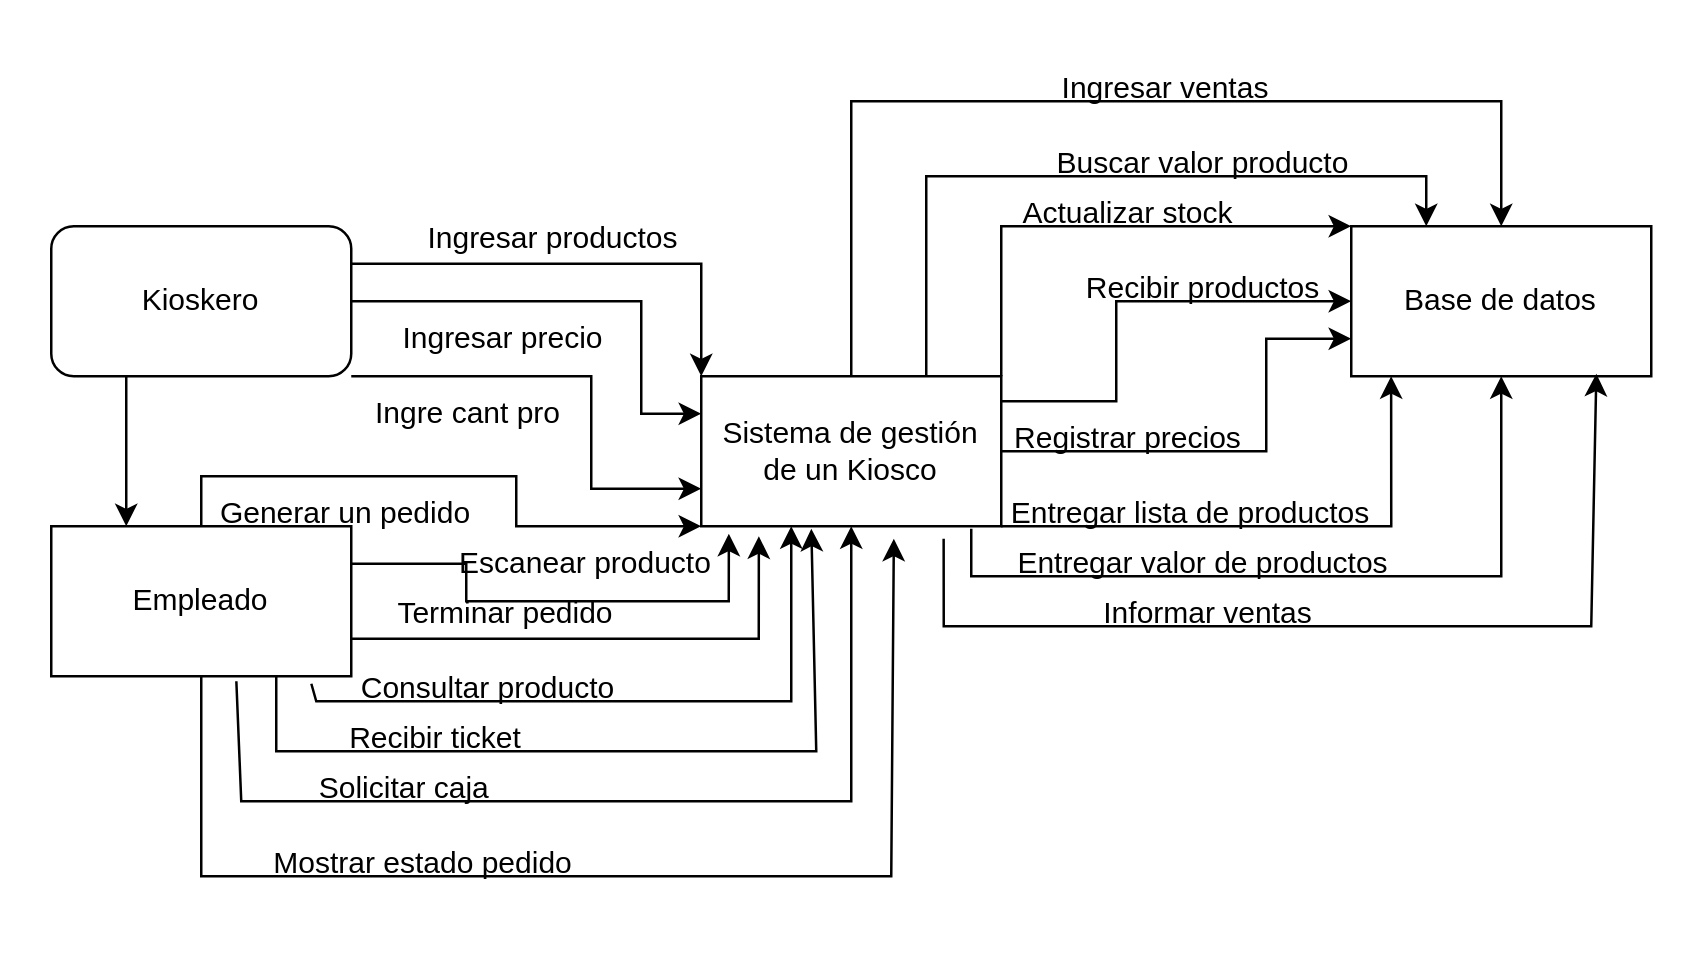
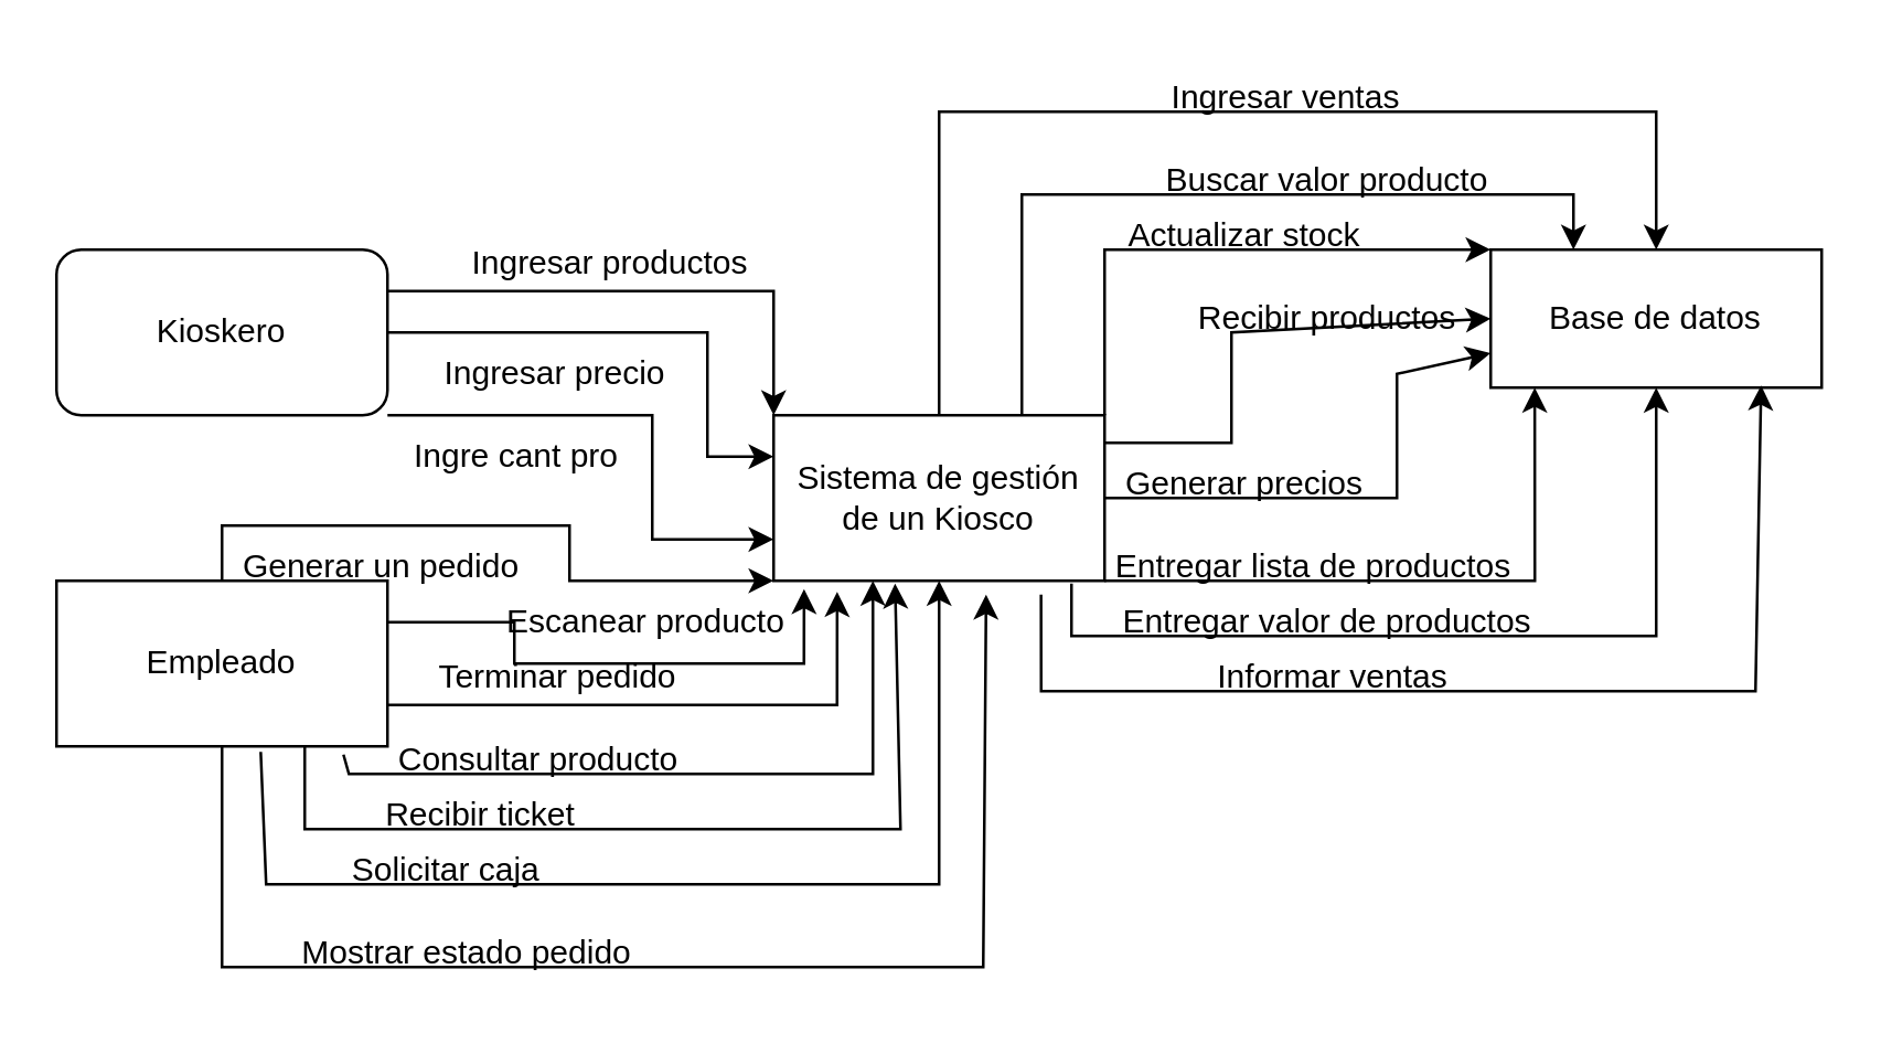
  <mxCell id="0" />
  <mxCell id="1" parent="0" />
  <mxCell id="2" value="Sistema de gestión de un Kiosco" style="rounded=0;whiteSpace=wrap;html=1;" vertex="1" parent="1"><mxGeometry x="280" y="150" width="120" height="60" as="geometry" /></mxCell>
  <mxCell id="3" value="Kioskero" style="whiteSpace=wrap;html=1;rounded=1;" vertex="1" parent="1"><mxGeometry x="20" y="90" width="120" height="60" as="geometry" /></mxCell>
- <mxCell id="4" value="Base de datos" style="rounded=0;whiteSpace=wrap;html=1;" vertex="1" parent="1"><mxGeometry x="540" y="90" width="120" height="60" as="geometry" /></mxCell>
+ <mxCell id="4" value="Base de datos" style="rounded=0;whiteSpace=wrap;html=1;" vertex="1" parent="1"><mxGeometry x="540" y="90" width="120" height="50" as="geometry" /></mxCell>
  <mxCell id="5" value="Empleado" style="rounded=0;whiteSpace=wrap;html=1;" vertex="1" parent="1"><mxGeometry x="20" y="210" width="120" height="60" as="geometry" /></mxCell>
  <mxCell id="6" value="" style="endArrow=classic;html=1;rounded=0;exitX=1;exitY=0.25;exitDx=0;exitDy=0;entryX=0;entryY=0;entryDx=0;entryDy=0;" edge="1" parent="1" source="3" target="2"><mxGeometry width="50" height="50" relative="1" as="geometry"><mxPoint x="366" y="360" as="sourcePoint" /><mxPoint x="416" y="310" as="targetPoint" /><Array as="points"><mxPoint x="280" y="105" /></Array></mxGeometry></mxCell>
  <mxCell id="7" value="Ingresar productos" style="text;html=1;strokeColor=none;fillColor=none;align=center;verticalAlign=middle;whiteSpace=wrap;rounded=0;" vertex="1" parent="1"><mxGeometry x="156" y="80" width="130" height="30" as="geometry" /></mxCell>
  <mxCell id="8" value="" style="endArrow=classic;html=1;rounded=0;exitX=1;exitY=0.5;exitDx=0;exitDy=0;entryX=0;entryY=0.25;entryDx=0;entryDy=0;" edge="1" parent="1" source="3" target="2"><mxGeometry width="50" height="50" relative="1" as="geometry"><mxPoint x="366" y="360" as="sourcePoint" /><mxPoint x="416" y="310" as="targetPoint" /><Array as="points"><mxPoint x="256" y="120" /><mxPoint x="256" y="165" /></Array></mxGeometry></mxCell>
  <mxCell id="9" value="Ingresar precio" style="text;html=1;strokeColor=none;fillColor=none;align=center;verticalAlign=middle;whiteSpace=wrap;rounded=0;" vertex="1" parent="1"><mxGeometry x="146" y="120" width="110" height="30" as="geometry" /></mxCell>
  <mxCell id="10" value="" style="endArrow=classic;html=1;rounded=0;exitX=1;exitY=1;exitDx=0;exitDy=0;entryX=0;entryY=0.75;entryDx=0;entryDy=0;" edge="1" parent="1" source="3" target="2"><mxGeometry width="50" height="50" relative="1" as="geometry"><mxPoint x="366" y="360" as="sourcePoint" /><mxPoint x="416" y="310" as="targetPoint" /><Array as="points"><mxPoint x="236" y="150" /><mxPoint x="236" y="195" /></Array></mxGeometry></mxCell>
  <mxCell id="11" value="Ingre cant pro" style="text;html=1;strokeColor=none;fillColor=none;align=center;verticalAlign=middle;whiteSpace=wrap;rounded=0;" vertex="1" parent="1"><mxGeometry x="140" y="150" width="94" height="30" as="geometry" /></mxCell>
  <mxCell id="12" value="" style="endArrow=classic;html=1;rounded=0;exitX=0.5;exitY=0;exitDx=0;exitDy=0;entryX=0.5;entryY=0;entryDx=0;entryDy=0;" edge="1" parent="1" source="2" target="4"><mxGeometry width="50" height="50" relative="1" as="geometry"><mxPoint x="356" y="270" as="sourcePoint" /><mxPoint x="406" y="220" as="targetPoint" /><Array as="points"><mxPoint x="340" y="40" /><mxPoint x="600" y="40" /></Array></mxGeometry></mxCell>
  <mxCell id="13" value="Ingresar ventas" style="text;html=1;strokeColor=none;fillColor=none;align=center;verticalAlign=middle;whiteSpace=wrap;rounded=0;" vertex="1" parent="1"><mxGeometry x="416" y="20" width="100" height="30" as="geometry" /></mxCell>
  <mxCell id="14" value="" style="endArrow=classic;html=1;rounded=0;entryX=0.25;entryY=0;entryDx=0;entryDy=0;exitX=0.75;exitY=0;exitDx=0;exitDy=0;" edge="1" parent="1" source="2" target="4"><mxGeometry width="50" height="50" relative="1" as="geometry"><mxPoint x="356" y="270" as="sourcePoint" /><mxPoint x="406" y="220" as="targetPoint" /><Array as="points"><mxPoint x="370" y="70" /><mxPoint x="570" y="70" /></Array></mxGeometry></mxCell>
  <mxCell id="15" value="Buscar valor producto" style="text;html=1;strokeColor=none;fillColor=none;align=center;verticalAlign=middle;whiteSpace=wrap;rounded=0;" vertex="1" parent="1"><mxGeometry x="416" y="50" width="130" height="30" as="geometry" /></mxCell>
  <mxCell id="16" value="" style="endArrow=classic;html=1;rounded=0;exitX=0.867;exitY=1.05;exitDx=0;exitDy=0;exitPerimeter=0;entryX=0.3;entryY=1;entryDx=0;entryDy=0;entryPerimeter=0;" edge="1" parent="1" source="5" target="2"><mxGeometry width="50" height="50" relative="1" as="geometry"><mxPoint x="451" y="410" as="sourcePoint" /><mxPoint x="501" y="360" as="targetPoint" /><Array as="points"><mxPoint x="126" y="280" /><mxPoint x="316" y="280" /></Array></mxGeometry></mxCell>
  <mxCell id="17" value="" style="endArrow=classic;html=1;rounded=0;entryX=0;entryY=0;entryDx=0;entryDy=0;" edge="1" parent="1" target="4"><mxGeometry width="50" height="50" relative="1" as="geometry"><mxPoint x="400" y="150" as="sourcePoint" /><mxPoint x="450" y="100" as="targetPoint" /><Array as="points"><mxPoint x="400" y="90" /></Array></mxGeometry></mxCell>
  <mxCell id="18" value="Actualizar stock" style="text;html=1;strokeColor=none;fillColor=none;align=center;verticalAlign=middle;whiteSpace=wrap;rounded=0;" vertex="1" parent="1"><mxGeometry x="406" y="70" width="90" height="30" as="geometry" /></mxCell>
  <mxCell id="19" value="" style="endArrow=classic;html=1;rounded=0;entryX=0;entryY=0.5;entryDx=0;entryDy=0;" edge="1" parent="1" target="4"><mxGeometry width="50" height="50" relative="1" as="geometry"><mxPoint x="400" y="160" as="sourcePoint" /><mxPoint x="450" y="110" as="targetPoint" /><Array as="points"><mxPoint x="446" y="160" /><mxPoint x="446" y="120" /></Array></mxGeometry></mxCell>
  <mxCell id="20" value="Recibir productos" style="text;html=1;strokeColor=none;fillColor=none;align=center;verticalAlign=middle;whiteSpace=wrap;rounded=0;" vertex="1" parent="1"><mxGeometry x="431" y="100" width="100" height="30" as="geometry" /></mxCell>
  <mxCell id="21" value="" style="endArrow=classic;html=1;rounded=0;exitX=1;exitY=0.5;exitDx=0;exitDy=0;entryX=0;entryY=0.75;entryDx=0;entryDy=0;" edge="1" parent="1" source="2" target="4"><mxGeometry width="50" height="50" relative="1" as="geometry"><mxPoint x="446" y="230" as="sourcePoint" /><mxPoint x="496" y="180" as="targetPoint" /><Array as="points"><mxPoint x="506" y="180" /><mxPoint x="506" y="135" /></Array></mxGeometry></mxCell>
- <mxCell id="22" value="Registrar precios" style="text;html=1;strokeColor=none;fillColor=none;align=center;verticalAlign=middle;whiteSpace=wrap;rounded=0;" vertex="1" parent="1"><mxGeometry x="396" y="160" width="110" height="30" as="geometry" /></mxCell>
+ <mxCell id="22" value="Generar precios" style="text;html=1;strokeColor=none;fillColor=none;align=center;verticalAlign=middle;whiteSpace=wrap;rounded=0;" vertex="1" parent="1"><mxGeometry x="396" y="160" width="110" height="30" as="geometry" /></mxCell>
  <mxCell id="23" value="" style="endArrow=classic;html=1;rounded=0;entryX=0.133;entryY=1;entryDx=0;entryDy=0;entryPerimeter=0;exitX=1;exitY=1;exitDx=0;exitDy=0;" edge="1" parent="1" source="2" target="4"><mxGeometry width="50" height="50" relative="1" as="geometry"><mxPoint x="456" y="250" as="sourcePoint" /><mxPoint x="506" y="200" as="targetPoint" /><Array as="points"><mxPoint x="556" y="210" /></Array></mxGeometry></mxCell>
  <mxCell id="24" value="Entregar lista de productos" style="text;html=1;strokeColor=none;fillColor=none;align=center;verticalAlign=middle;whiteSpace=wrap;rounded=0;" vertex="1" parent="1"><mxGeometry x="396" y="190" width="160" height="30" as="geometry" /></mxCell>
  <mxCell id="25" value="" style="endArrow=classic;html=1;rounded=0;entryX=0.5;entryY=1;entryDx=0;entryDy=0;exitX=0.9;exitY=1.017;exitDx=0;exitDy=0;exitPerimeter=0;" edge="1" parent="1" source="2" target="4"><mxGeometry width="50" height="50" relative="1" as="geometry"><mxPoint x="386" y="230" as="sourcePoint" /><mxPoint x="566" y="240" as="targetPoint" /><Array as="points"><mxPoint x="388" y="230" /><mxPoint x="600" y="230" /></Array></mxGeometry></mxCell>
  <mxCell id="26" value="Entregar valor de productos" style="text;html=1;strokeColor=none;fillColor=none;align=center;verticalAlign=middle;whiteSpace=wrap;rounded=0;" vertex="1" parent="1"><mxGeometry x="396" y="210" width="170" height="30" as="geometry" /></mxCell>
  <mxCell id="27" value="" style="endArrow=classic;html=1;rounded=0;entryX=0.817;entryY=0.983;entryDx=0;entryDy=0;entryPerimeter=0;exitX=0.808;exitY=1.083;exitDx=0;exitDy=0;exitPerimeter=0;" edge="1" parent="1" source="2" target="4"><mxGeometry width="50" height="50" relative="1" as="geometry"><mxPoint x="461" y="420" as="sourcePoint" /><mxPoint x="511" y="370" as="targetPoint" /><Array as="points"><mxPoint x="377" y="250" /><mxPoint x="636" y="250" /></Array></mxGeometry></mxCell>
  <mxCell id="28" value="Informar ventas" style="text;html=1;strokeColor=none;fillColor=none;align=center;verticalAlign=middle;whiteSpace=wrap;rounded=0;" vertex="1" parent="1"><mxGeometry x="435" y="230" width="96" height="30" as="geometry" /></mxCell>
  <mxCell id="29" value="Escanear producto" style="text;html=1;strokeColor=none;fillColor=none;align=center;verticalAlign=middle;whiteSpace=wrap;rounded=0;" vertex="1" parent="1"><mxGeometry x="166" y="210" width="136" height="30" as="geometry" /></mxCell>
  <mxCell id="30" value="" style="endArrow=classic;html=1;rounded=0;entryX=0;entryY=1;entryDx=0;entryDy=0;exitX=0.5;exitY=0;exitDx=0;exitDy=0;" edge="1" parent="1" source="5" target="2"><mxGeometry width="50" height="50" relative="1" as="geometry"><mxPoint x="206" y="280" as="sourcePoint" /><mxPoint x="256" y="230" as="targetPoint" /><Array as="points"><mxPoint x="80" y="190" /><mxPoint x="206" y="190" /><mxPoint x="206" y="210" /></Array></mxGeometry></mxCell>
  <mxCell id="31" value="Generar un pedido" style="text;html=1;strokeColor=none;fillColor=none;align=center;verticalAlign=middle;whiteSpace=wrap;rounded=0;" vertex="1" parent="1"><mxGeometry x="80" y="190" width="116" height="30" as="geometry" /></mxCell>
  <mxCell id="32" value="" style="endArrow=classic;html=1;rounded=0;entryX=0.092;entryY=1.05;entryDx=0;entryDy=0;entryPerimeter=0;exitX=1;exitY=0.25;exitDx=0;exitDy=0;" edge="1" parent="1" source="5" target="2"><mxGeometry width="50" height="50" relative="1" as="geometry"><mxPoint x="176" y="320" as="sourcePoint" /><mxPoint x="226" y="270" as="targetPoint" /><Array as="points"><mxPoint x="186" y="225" /><mxPoint x="186" y="240" /><mxPoint x="291" y="240" /></Array></mxGeometry></mxCell>
- <mxCell id="33" value="" style="endArrow=classic;html=1;rounded=0;entryX=0.25;entryY=0;entryDx=0;entryDy=0;exitX=0.25;exitY=1;exitDx=0;exitDy=0;" edge="1" parent="1" source="3" target="5"><mxGeometry width="50" height="50" relative="1" as="geometry"><mxPoint x="461" y="420" as="sourcePoint" /><mxPoint x="511" y="370" as="targetPoint" /></mxGeometry></mxCell>
  <mxCell id="34" value="Mostrar estado pedido" style="text;html=1;strokeColor=none;fillColor=none;align=center;verticalAlign=middle;whiteSpace=wrap;rounded=0;" vertex="1" parent="1"><mxGeometry x="104" y="330" width="130" height="30" as="geometry" /></mxCell>
  <mxCell id="35" value="Terminar pedido" style="text;html=1;strokeColor=none;fillColor=none;align=center;verticalAlign=middle;whiteSpace=wrap;rounded=0;" vertex="1" parent="1"><mxGeometry x="156" y="230" width="92" height="30" as="geometry" /></mxCell>
  <mxCell id="36" value="Consultar producto" style="text;html=1;strokeColor=none;fillColor=none;align=center;verticalAlign=middle;whiteSpace=wrap;rounded=0;" vertex="1" parent="1"><mxGeometry x="140" y="260" width="110" height="30" as="geometry" /></mxCell>
  <mxCell id="37" value="Recibir ticket" style="text;html=1;strokeColor=none;fillColor=none;align=center;verticalAlign=middle;whiteSpace=wrap;rounded=0;" vertex="1" parent="1"><mxGeometry x="114" y="280" width="120" height="30" as="geometry" /></mxCell>
  <mxCell id="38" value="Solicitar caja" style="text;html=1;strokeColor=none;fillColor=none;align=center;verticalAlign=middle;whiteSpace=wrap;rounded=0;" vertex="1" parent="1"><mxGeometry x="114" y="300" width="95" height="30" as="geometry" /></mxCell>
  <mxCell id="39" value="" style="endArrow=classic;html=1;rounded=0;exitX=1;exitY=0.75;exitDx=0;exitDy=0;entryX=0.192;entryY=1.067;entryDx=0;entryDy=0;entryPerimeter=0;" edge="1" parent="1" source="5" target="2"><mxGeometry width="50" height="50" relative="1" as="geometry"><mxPoint x="217.5" y="310" as="sourcePoint" /><mxPoint x="366" y="255" as="targetPoint" /><Array as="points"><mxPoint x="303" y="255" /></Array></mxGeometry></mxCell>
  <mxCell id="40" value="" style="endArrow=classic;html=1;rounded=0;exitX=0.5;exitY=1;exitDx=0;exitDy=0;entryX=0.642;entryY=1.083;entryDx=0;entryDy=0;entryPerimeter=0;" edge="1" parent="1" source="5" target="2"><mxGeometry width="50" height="50" relative="1" as="geometry"><mxPoint x="366" y="430" as="sourcePoint" /><mxPoint x="416" y="380" as="targetPoint" /><Array as="points"><mxPoint x="80" y="350" /><mxPoint x="356" y="350" /></Array></mxGeometry></mxCell>
  <mxCell id="41" value="" style="endArrow=classic;html=1;rounded=0;exitX=0.617;exitY=1.033;exitDx=0;exitDy=0;exitPerimeter=0;entryX=0.5;entryY=1;entryDx=0;entryDy=0;" edge="1" parent="1" source="5" target="2"><mxGeometry width="50" height="50" relative="1" as="geometry"><mxPoint x="186" y="450" as="sourcePoint" /><mxPoint x="236" y="400" as="targetPoint" /><Array as="points"><mxPoint x="96" y="320" /><mxPoint x="340" y="320" /></Array></mxGeometry></mxCell>
  <mxCell id="42" value="" style="endArrow=classic;html=1;rounded=0;exitX=0.75;exitY=1;exitDx=0;exitDy=0;entryX=0.367;entryY=1.017;entryDx=0;entryDy=0;entryPerimeter=0;" edge="1" parent="1" source="5" target="2"><mxGeometry width="50" height="50" relative="1" as="geometry"><mxPoint x="196" y="460" as="sourcePoint" /><mxPoint x="336" y="300" as="targetPoint" /><Array as="points"><mxPoint x="110" y="300" /><mxPoint x="326" y="300" /></Array></mxGeometry></mxCell>
